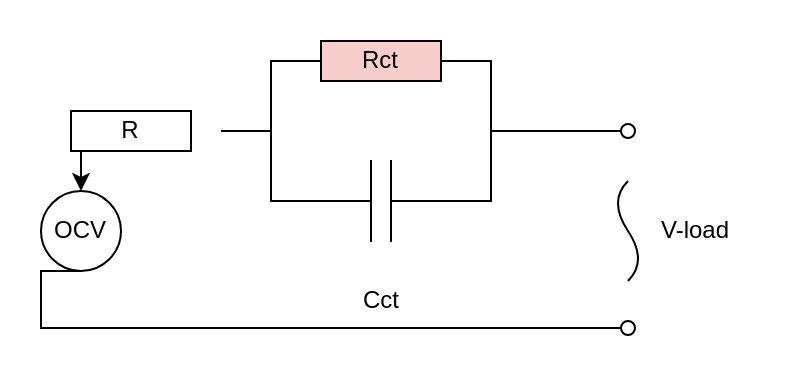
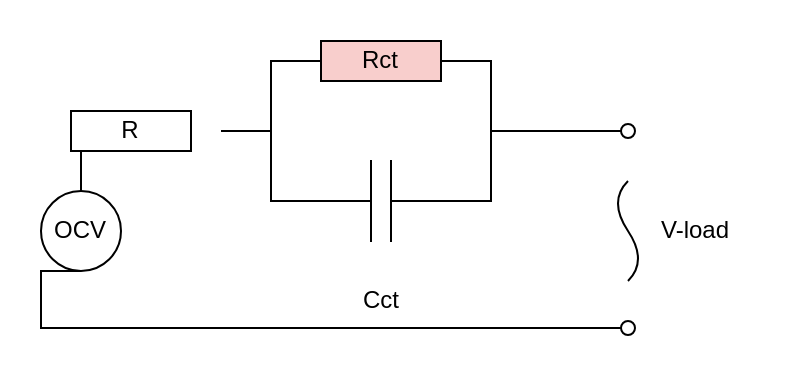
  <mxCell id="0" />
  <mxCell id="1" parent="0" />
  <mxCell id="2" style="edgeStyle=orthogonalEdgeStyle;rounded=0;orthogonalLoop=1;jettySize=auto;html=1;exitX=0.5;exitY=1;exitDx=0;exitDy=0;entryX=0;entryY=0.5;entryDx=0;entryDy=0;endArrow=none;startFill=0;" edge="1" parent="1" source="3" target="15"><mxGeometry relative="1" as="geometry"><mxPoint x="300" y="170" as="targetPoint" /><Array as="points"><mxPoint x="20" y="164" /></Array></mxGeometry></mxCell>
  <mxCell id="3" value="OCV" style="ellipse;whiteSpace=wrap;html=1;aspect=fixed;" vertex="1" parent="1"><mxGeometry x="20" y="95" width="40" height="40" as="geometry" /></mxCell>
- <mxCell id="4" style="edgeStyle=orthogonalEdgeStyle;rounded=0;orthogonalLoop=1;jettySize=auto;html=1;exitX=0;exitY=0.5;exitDx=0;exitDy=0;entryX=0.5;entryY=0;entryDx=0;entryDy=0;endArrow=classic;startFill=0;" edge="1" parent="1" source="5" target="3"><mxGeometry relative="1" as="geometry" /></mxCell>
+ <mxCell id="4" style="edgeStyle=orthogonalEdgeStyle;rounded=0;orthogonalLoop=1;jettySize=auto;html=1;exitX=0;exitY=0.5;exitDx=0;exitDy=0;entryX=0.5;entryY=0;entryDx=0;entryDy=0;endArrow=none;startFill=0;" edge="1" parent="1" source="5" target="3"><mxGeometry relative="1" as="geometry" /></mxCell>
  <mxCell id="5" value="R" style="rounded=0;whiteSpace=wrap;html=1;" vertex="1" parent="1"><mxGeometry x="35" y="55" width="60" height="20" as="geometry" /></mxCell>
  <mxCell id="6" value="Rct" style="rounded=0;whiteSpace=wrap;html=1;fillColor=#f8cecc;" vertex="1" parent="1"><mxGeometry x="160" y="20" width="60" height="20" as="geometry" /></mxCell>
  <mxCell id="7" style="edgeStyle=orthogonalEdgeStyle;rounded=0;orthogonalLoop=1;jettySize=auto;html=1;exitX=0;exitY=0.5;exitDx=0;exitDy=0;endArrow=none;startFill=0;" edge="1" parent="1" source="8"><mxGeometry relative="1" as="geometry"><mxPoint x="150" y="100.111" as="targetPoint" /></mxGeometry></mxCell>
  <mxCell id="8" value="" style="shape=partialRectangle;whiteSpace=wrap;html=1;top=0;bottom=0;fillColor=none;" vertex="1" parent="1"><mxGeometry x="185" y="80" width="10" height="40" as="geometry" /></mxCell>
  <mxCell id="9" value="Cct" style="text;html=1;align=center;verticalAlign=middle;resizable=0;points=[];autosize=1;strokeColor=none;fillColor=none;" vertex="1" parent="1"><mxGeometry x="170" y="135" width="40" height="30" as="geometry" /></mxCell>
  <mxCell id="10" value="" style="strokeWidth=1;html=1;shape=mxgraph.flowchart.annotation_2;align=left;labelPosition=right;pointerEvents=1;" vertex="1" parent="1"><mxGeometry x="110" y="30" width="50" height="70" as="geometry" /></mxCell>
  <mxCell id="11" style="edgeStyle=orthogonalEdgeStyle;rounded=0;orthogonalLoop=1;jettySize=auto;html=1;exitX=0;exitY=0.5;exitDx=0;exitDy=0;exitPerimeter=0;entryX=0;entryY=0.5;entryDx=0;entryDy=0;endArrow=none;startFill=0;" edge="1" parent="1" source="12" target="14"><mxGeometry relative="1" as="geometry" /></mxCell>
  <mxCell id="12" value="" style="strokeWidth=1;html=1;shape=mxgraph.flowchart.annotation_2;align=left;labelPosition=right;pointerEvents=1;rotation=-180;" vertex="1" parent="1"><mxGeometry x="220" y="30" width="50" height="70" as="geometry" /></mxCell>
  <mxCell id="13" style="edgeStyle=orthogonalEdgeStyle;rounded=0;orthogonalLoop=1;jettySize=auto;html=1;exitX=1;exitY=0.5;exitDx=0;exitDy=0;entryX=1;entryY=0;entryDx=0;entryDy=0;entryPerimeter=0;strokeColor=default;endArrow=none;startFill=0;" edge="1" parent="1" source="8" target="12"><mxGeometry relative="1" as="geometry" /></mxCell>
  <mxCell id="14" value="" style="ellipse;whiteSpace=wrap;html=1;aspect=fixed;" vertex="1" parent="1"><mxGeometry x="310" y="61.5" width="7" height="7" as="geometry" /></mxCell>
  <mxCell id="15" value="" style="ellipse;whiteSpace=wrap;html=1;aspect=fixed;" vertex="1" parent="1"><mxGeometry x="310" y="160" width="7" height="7" as="geometry" /></mxCell>
  <mxCell id="16" value="" style="curved=1;endArrow=none;html=1;rounded=0;startFill=0;" edge="1" parent="1"><mxGeometry width="50" height="50" relative="1" as="geometry"><mxPoint x="313.5" y="140" as="sourcePoint" /><mxPoint x="313.5" y="90" as="targetPoint" /><Array as="points"><mxPoint x="323.5" y="130" /><mxPoint x="303.5" y="100" /></Array></mxGeometry></mxCell>
  <mxCell id="17" value="V-load" style="text;html=1;align=center;verticalAlign=middle;resizable=0;points=[];autosize=1;strokeColor=none;fillColor=none;" vertex="1" parent="1"><mxGeometry x="317" y="100" width="60" height="30" as="geometry" /></mxCell>
